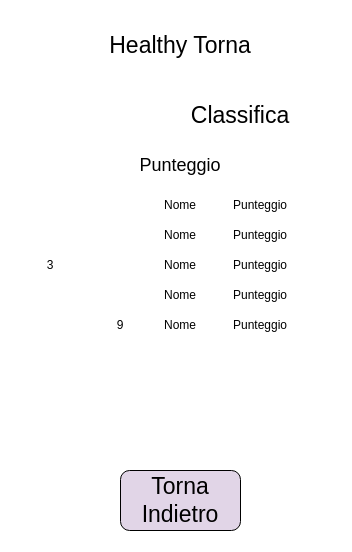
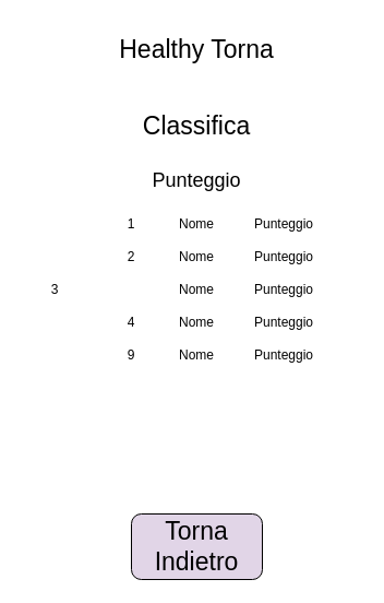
  <mxCell id="0" />
  <mxCell id="1" parent="0" />
  <mxCell id="2" value="&lt;font style=&quot;font-size: 23px&quot;&gt;Healthy Torna&lt;/font&gt;" style="text;html=1;strokeColor=none;fillColor=none;align=center;verticalAlign=middle;whiteSpace=wrap;rounded=0;" parent="1" vertex="1"><mxGeometry x="30" y="20" width="300" height="50" as="geometry" /></mxCell>
- <mxCell id="3" value="Classifica" style="text;html=1;strokeColor=none;fillColor=none;align=center;verticalAlign=middle;whiteSpace=wrap;rounded=0;fontSize=23;" parent="1" vertex="1"><mxGeometry x="190" y="100" width="100" height="30" as="geometry" /></mxCell>
+ <mxCell id="3" value="Classifica" style="text;html=1;strokeColor=none;fillColor=none;align=center;verticalAlign=middle;whiteSpace=wrap;rounded=0;fontSize=23;" parent="1" vertex="1"><mxGeometry x="130" y="100" width="100" height="30" as="geometry" /></mxCell>
  <mxCell id="4" value="Punteggio" style="text;html=1;strokeColor=none;fillColor=none;align=center;verticalAlign=middle;whiteSpace=wrap;rounded=0;fontSize=18;" vertex="1" parent="1"><mxGeometry x="130" y="150" width="100" height="30" as="geometry" /></mxCell>
  <mxCell id="5" value="Nome" style="text;html=1;strokeColor=none;fillColor=none;align=center;verticalAlign=middle;whiteSpace=wrap;rounded=0;" vertex="1" parent="1"><mxGeometry x="150" y="190" width="60" height="30" as="geometry" /></mxCell>
  <mxCell id="6" value="Punteggio" style="text;html=1;strokeColor=none;fillColor=none;align=center;verticalAlign=middle;whiteSpace=wrap;rounded=0;" vertex="1" parent="1"><mxGeometry x="210" y="190" width="100" height="30" as="geometry" /></mxCell>
  <mxCell id="7" value="&lt;font style=&quot;font-size: 23px&quot;&gt;Torna Indietro&lt;/font&gt;" style="rounded=1;whiteSpace=wrap;html=1;fillColor=#e1d5e7;" vertex="1" parent="1"><mxGeometry x="120" y="470" width="120" height="60" as="geometry" /></mxCell>
+ <mxCell id="8" value="1" style="text;html=1;strokeColor=none;fillColor=none;align=center;verticalAlign=middle;whiteSpace=wrap;rounded=0;" vertex="1" parent="1"><mxGeometry x="90" y="190" width="60" height="30" as="geometry" /></mxCell>
+ <mxCell id="9" value="2" style="text;html=1;strokeColor=none;fillColor=none;align=center;verticalAlign=middle;whiteSpace=wrap;rounded=0;" vertex="1" parent="1"><mxGeometry x="90" y="220" width="60" height="30" as="geometry" /></mxCell>
  <mxCell id="10" value="3" style="text;html=1;strokeColor=none;fillColor=none;align=center;verticalAlign=middle;whiteSpace=wrap;rounded=0;" vertex="1" parent="1"><mxGeometry x="20" y="250" width="60" height="30" as="geometry" /></mxCell>
+ <mxCell id="11" value="4" style="text;html=1;strokeColor=none;fillColor=none;align=center;verticalAlign=middle;whiteSpace=wrap;rounded=0;" vertex="1" parent="1"><mxGeometry x="90" y="280" width="60" height="30" as="geometry" /></mxCell>
  <mxCell id="12" value="9" style="text;html=1;strokeColor=none;fillColor=none;align=center;verticalAlign=middle;whiteSpace=wrap;rounded=0;" vertex="1" parent="1"><mxGeometry x="90" y="310" width="60" height="30" as="geometry" /></mxCell>
  <mxCell id="13" value="Nome" style="text;html=1;strokeColor=none;fillColor=none;align=center;verticalAlign=middle;whiteSpace=wrap;rounded=0;" vertex="1" parent="1"><mxGeometry x="150" y="220" width="60" height="30" as="geometry" /></mxCell>
  <mxCell id="14" value="Punteggio" style="text;html=1;strokeColor=none;fillColor=none;align=center;verticalAlign=middle;whiteSpace=wrap;rounded=0;" vertex="1" parent="1"><mxGeometry x="210" y="220" width="100" height="30" as="geometry" /></mxCell>
  <mxCell id="15" value="Nome" style="text;html=1;strokeColor=none;fillColor=none;align=center;verticalAlign=middle;whiteSpace=wrap;rounded=0;" vertex="1" parent="1"><mxGeometry x="150" y="250" width="60" height="30" as="geometry" /></mxCell>
  <mxCell id="16" value="Punteggio" style="text;html=1;strokeColor=none;fillColor=none;align=center;verticalAlign=middle;whiteSpace=wrap;rounded=0;" vertex="1" parent="1"><mxGeometry x="210" y="250" width="100" height="30" as="geometry" /></mxCell>
  <mxCell id="17" value="Nome" style="text;html=1;strokeColor=none;fillColor=none;align=center;verticalAlign=middle;whiteSpace=wrap;rounded=0;" vertex="1" parent="1"><mxGeometry x="150" y="280" width="60" height="30" as="geometry" /></mxCell>
  <mxCell id="18" value="Punteggio" style="text;html=1;strokeColor=none;fillColor=none;align=center;verticalAlign=middle;whiteSpace=wrap;rounded=0;" vertex="1" parent="1"><mxGeometry x="210" y="280" width="100" height="30" as="geometry" /></mxCell>
  <mxCell id="19" value="Nome" style="text;html=1;strokeColor=none;fillColor=none;align=center;verticalAlign=middle;whiteSpace=wrap;rounded=0;" vertex="1" parent="1"><mxGeometry x="150" y="310" width="60" height="30" as="geometry" /></mxCell>
  <mxCell id="20" value="Punteggio" style="text;html=1;strokeColor=none;fillColor=none;align=center;verticalAlign=middle;whiteSpace=wrap;rounded=0;" vertex="1" parent="1"><mxGeometry x="210" y="310" width="100" height="30" as="geometry" /></mxCell>
